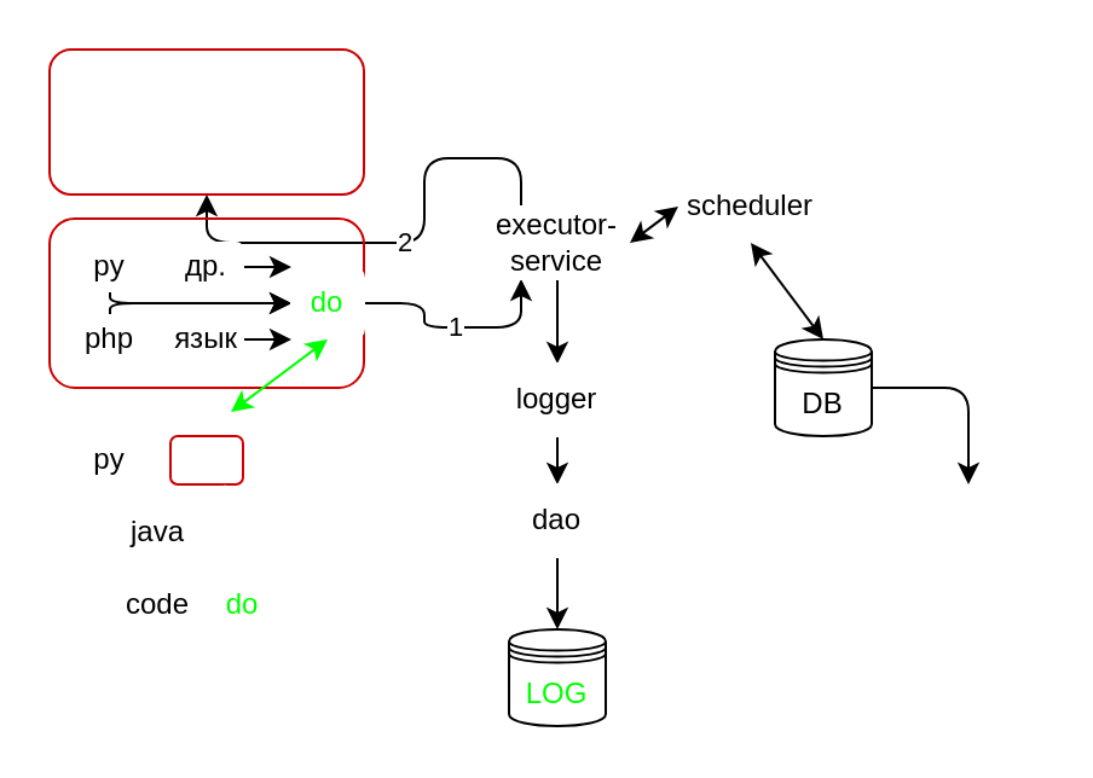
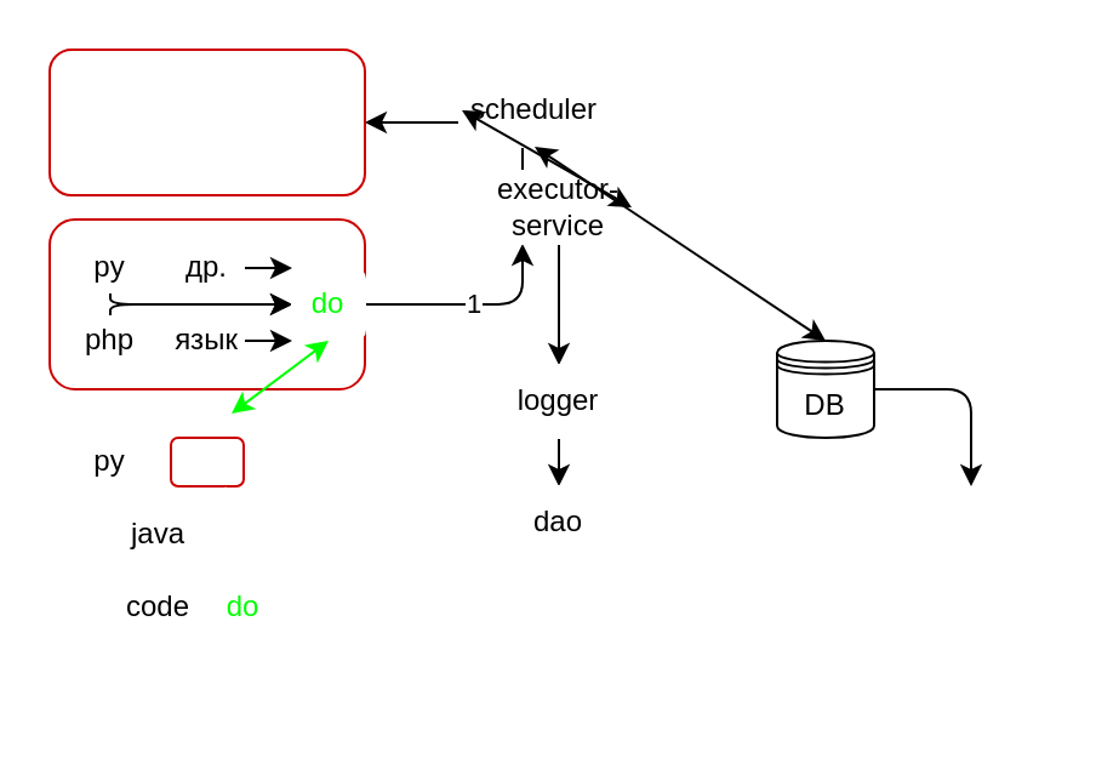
  <mxCell id="0" />
  <mxCell id="1" parent="0" />
  <mxCell id="2" value="2" style="edgeStyle=orthogonalEdgeStyle;curved=0;rounded=1;sketch=0;orthogonalLoop=1;jettySize=auto;html=1;exitX=0.25;exitY=0;exitDx=0;exitDy=0;" parent="1" source="7" target="3" edge="1"><mxGeometry relative="1" as="geometry" /></mxCell>
  <mxCell id="3" value="" style="rounded=1;whiteSpace=wrap;html=1;shadow=0;sketch=0;gradientColor=none;strokeColor=#CC0000;fillColor=none;" parent="1" vertex="1"><mxGeometry x="20" y="20" width="130" height="60" as="geometry" /></mxCell>
  <mxCell id="4" value="1" style="edgeStyle=orthogonalEdgeStyle;curved=0;rounded=1;sketch=0;orthogonalLoop=1;jettySize=auto;html=1;entryX=0.25;entryY=1;entryDx=0;entryDy=0;" parent="1" source="5" target="7" edge="1"><mxGeometry relative="1" as="geometry" /></mxCell>
  <mxCell id="5" value="" style="rounded=1;whiteSpace=wrap;html=1;shadow=0;sketch=0;gradientColor=none;strokeColor=#CC0000;fillColor=none;" parent="1" vertex="1"><mxGeometry x="20" y="90" width="130" height="70" as="geometry" /></mxCell>
  <mxCell id="6" style="edgeStyle=orthogonalEdgeStyle;curved=0;rounded=1;sketch=0;orthogonalLoop=1;jettySize=auto;html=1;exitX=0.5;exitY=1;exitDx=0;exitDy=0;entryX=0.5;entryY=0;entryDx=0;entryDy=0;" parent="1" source="7" target="9" edge="1"><mxGeometry relative="1" as="geometry" /></mxCell>
- <mxCell id="7" value="executor-&lt;br&gt;service" style="rounded=1;whiteSpace=wrap;html=1;shadow=0;sketch=0;gradientColor=none;strokeColor=#FFFFFF;" parent="1" vertex="1"><mxGeometry x="200" y="85" width="60" height="30" as="geometry" /></mxCell>
+ <mxCell id="7" value="executor-&lt;br&gt;service" style="rounded=1;whiteSpace=wrap;html=1;shadow=0;sketch=0;gradientColor=none;strokeColor=#FFFFFF;" parent="1" vertex="1"><mxGeometry x="200" y="70" width="60" height="30" as="geometry" /></mxCell>
  <mxCell id="8" style="edgeStyle=orthogonalEdgeStyle;curved=0;rounded=1;sketch=0;orthogonalLoop=1;jettySize=auto;html=1;" parent="1" source="9" target="13" edge="1"><mxGeometry relative="1" as="geometry" /></mxCell>
  <mxCell id="9" value="logger" style="rounded=1;whiteSpace=wrap;html=1;shadow=0;sketch=0;gradientColor=none;strokeColor=#FFFFFF;" parent="1" vertex="1"><mxGeometry x="200" y="150" width="60" height="30" as="geometry" /></mxCell>
- <mxCell id="10" value="scheduler" style="rounded=1;whiteSpace=wrap;html=1;shadow=0;sketch=0;gradientColor=none;strokeColor=#FFFFFF;" parent="1" vertex="1"><mxGeometry x="280" y="70" width="60" height="30" as="geometry" /></mxCell>
+ <mxCell id="10" value="scheduler" style="rounded=1;whiteSpace=wrap;html=1;shadow=0;sketch=0;gradientColor=none;strokeColor=#FFFFFF;" parent="1" vertex="1"><mxGeometry x="190" y="30" width="60" height="30" as="geometry" /></mxCell>
  <mxCell id="11" value="" style="rounded=1;whiteSpace=wrap;html=1;shadow=0;sketch=0;gradientColor=none;strokeColor=#FFFFFF;" parent="1" vertex="1"><mxGeometry x="370" y="200" width="60" height="30" as="geometry" /></mxCell>
- <mxCell id="12" style="edgeStyle=orthogonalEdgeStyle;curved=0;rounded=1;sketch=0;orthogonalLoop=1;jettySize=auto;html=1;entryX=0.5;entryY=0;entryDx=0;entryDy=0;" parent="1" source="13" target="17" edge="1"><mxGeometry relative="1" as="geometry" /></mxCell>
  <mxCell id="13" value="dao" style="rounded=1;whiteSpace=wrap;html=1;shadow=0;sketch=0;gradientColor=none;strokeColor=#FFFFFF;" parent="1" vertex="1"><mxGeometry x="200" y="200" width="60" height="30" as="geometry" /></mxCell>
  <mxCell id="14" style="edgeStyle=orthogonalEdgeStyle;curved=0;rounded=1;sketch=0;orthogonalLoop=1;jettySize=auto;html=1;entryX=0.5;entryY=0;entryDx=0;entryDy=0;" parent="1" source="15" target="11" edge="1"><mxGeometry relative="1" as="geometry" /></mxCell>
  <mxCell id="15" value="DB" style="shape=datastore;whiteSpace=wrap;html=1;" parent="1" vertex="1"><mxGeometry x="320" y="140" width="40" height="40" as="geometry" /></mxCell>
  <mxCell id="16" value="" style="endArrow=classic;startArrow=classic;html=1;entryX=0.5;entryY=1;entryDx=0;entryDy=0;exitX=0.5;exitY=0;exitDx=0;exitDy=0;" parent="1" source="15" target="10" edge="1"><mxGeometry width="50" height="50" relative="1" as="geometry"><mxPoint x="300" y="150" as="sourcePoint" /><mxPoint x="350" y="100" as="targetPoint" /></mxGeometry></mxCell>
- <mxCell id="17" value="&lt;font color=&quot;#00ff00&quot;&gt;LOG&lt;/font&gt;" style="shape=datastore;whiteSpace=wrap;html=1;" parent="1" vertex="1"><mxGeometry x="210" y="260" width="40" height="40" as="geometry" /></mxCell>
  <mxCell id="18" value="" style="endArrow=classic;startArrow=classic;html=1;entryX=0;entryY=0.5;entryDx=0;entryDy=0;exitX=1;exitY=0.5;exitDx=0;exitDy=0;" parent="1" source="7" target="10" edge="1"><mxGeometry width="50" height="50" relative="1" as="geometry"><mxPoint x="250" y="130" as="sourcePoint" /><mxPoint x="300" y="80" as="targetPoint" /></mxGeometry></mxCell>
  <mxCell id="19" style="edgeStyle=orthogonalEdgeStyle;curved=0;rounded=1;sketch=0;orthogonalLoop=1;jettySize=auto;html=1;entryX=0;entryY=0.5;entryDx=0;entryDy=0;" parent="1" source="20" target="27" edge="1"><mxGeometry relative="1" as="geometry"><Array as="points"><mxPoint x="45" y="125" /></Array></mxGeometry></mxCell>
  <mxCell id="20" value="py" style="rounded=1;whiteSpace=wrap;html=1;shadow=0;sketch=0;strokeColor=#FFFFFF;fillColor=none;gradientColor=none;" parent="1" vertex="1"><mxGeometry y="100" width="30" height="20" as="geometry" x="30" /></mxCell>
  <mxCell id="21" style="edgeStyle=orthogonalEdgeStyle;curved=0;rounded=1;sketch=0;orthogonalLoop=1;jettySize=auto;html=1;entryX=0;entryY=1;entryDx=0;entryDy=0;" parent="1" source="22" target="27" edge="1"><mxGeometry relative="1" as="geometry" /></mxCell>
  <mxCell id="22" value="язык" style="rounded=1;whiteSpace=wrap;html=1;shadow=0;sketch=0;strokeColor=#FFFFFF;fillColor=none;gradientColor=none;" parent="1" vertex="1"><mxGeometry x="70" y="130" width="30" height="20" as="geometry" /></mxCell>
  <mxCell id="23" style="edgeStyle=orthogonalEdgeStyle;curved=0;rounded=1;sketch=0;orthogonalLoop=1;jettySize=auto;html=1;entryX=0;entryY=0.5;entryDx=0;entryDy=0;" parent="1" source="24" target="27" edge="1"><mxGeometry relative="1" as="geometry"><Array as="points"><mxPoint x="45" y="125" /></Array></mxGeometry></mxCell>
  <mxCell id="24" value="php" style="rounded=1;whiteSpace=wrap;html=1;shadow=0;sketch=0;strokeColor=#FFFFFF;fillColor=none;gradientColor=none;" parent="1" vertex="1"><mxGeometry y="130" width="30" height="20" as="geometry" x="30" /></mxCell>
  <mxCell id="25" style="edgeStyle=orthogonalEdgeStyle;curved=0;rounded=1;sketch=0;orthogonalLoop=1;jettySize=auto;html=1;entryX=0;entryY=0;entryDx=0;entryDy=0;" parent="1" source="26" target="27" edge="1"><mxGeometry relative="1" as="geometry" /></mxCell>
  <mxCell id="26" value="др." style="rounded=1;whiteSpace=wrap;html=1;shadow=0;sketch=0;strokeColor=#FFFFFF;fillColor=none;gradientColor=none;" parent="1" vertex="1"><mxGeometry x="70" y="100" width="30" height="20" as="geometry" /></mxCell>
  <mxCell id="27" value="&lt;font color=&quot;#00ff00&quot;&gt;do&lt;/font&gt;" style="rounded=1;whiteSpace=wrap;html=1;shadow=0;sketch=0;strokeColor=#FFFFFF;fillColor=none;gradientColor=none;" parent="1" vertex="1"><mxGeometry x="120" y="110" width="30" height="30" as="geometry" /></mxCell>
  <mxCell id="28" value="" style="rounded=1;whiteSpace=wrap;html=1;shadow=0;sketch=0;strokeColor=#FFFFFF;fillColor=none;gradientColor=none;align=right;" parent="1" vertex="1"><mxGeometry x="20" y="170" width="100" height="100" as="geometry" /></mxCell>
  <mxCell id="29" value="" style="endArrow=classic;startArrow=classic;html=1;entryX=0.75;entryY=0;entryDx=0;entryDy=0;exitX=0.5;exitY=1;exitDx=0;exitDy=0;shadow=0;gradientColor=#97d077;fillColor=#d5e8d4;strokeColor=#00FF00;" parent="1" source="27" target="28" edge="1"><mxGeometry width="50" height="50" relative="1" as="geometry"><mxPoint x="10" y="230" as="sourcePoint" /><mxPoint x="60" y="180" as="targetPoint" /></mxGeometry></mxCell>
  <mxCell id="30" value="py" style="rounded=1;whiteSpace=wrap;html=1;shadow=0;sketch=0;strokeColor=#FFFFFF;fillColor=none;gradientColor=none;" parent="1" vertex="1"><mxGeometry y="180" width="30" height="20" as="geometry" x="30" /></mxCell>
  <mxCell id="31" value="" style="rounded=1;whiteSpace=wrap;html=1;shadow=0;sketch=0;fillColor=none;gradientColor=none;strokeColor=#CC0000;" parent="1" vertex="1"><mxGeometry x="70" y="180" width="30" height="20" as="geometry" /></mxCell>
  <mxCell id="32" value="java" style="rounded=1;whiteSpace=wrap;html=1;shadow=0;sketch=0;strokeColor=#FFFFFF;fillColor=none;gradientColor=none;" parent="1" vertex="1"><mxGeometry x="50" y="210" width="30" height="20" as="geometry" /></mxCell>
  <mxCell id="33" style="edgeStyle=orthogonalEdgeStyle;curved=0;rounded=1;sketch=0;orthogonalLoop=1;jettySize=auto;html=1;entryX=0.5;entryY=1;entryDx=0;entryDy=0;shadow=0;strokeColor=#FFFFFF;" parent="1" source="34" target="32" edge="1"><mxGeometry relative="1" as="geometry" /></mxCell>
  <mxCell id="34" value="code" style="whiteSpace=wrap;html=1;shadow=0;sketch=0;strokeColor=#FFFFFF;fillColor=none;gradientColor=none;rounded=0;" parent="1" vertex="1"><mxGeometry x="50" y="240" width="30" height="20" as="geometry" /></mxCell>
  <mxCell id="35" value="" style="endArrow=classic;html=1;shadow=0;exitX=1;exitY=0.5;exitDx=0;exitDy=0;strokeColor=#FFFFFF;" parent="1" source="32" edge="1"><mxGeometry width="50" height="50" relative="1" as="geometry"><mxPoint x="120" y="220" as="sourcePoint" /><mxPoint x="170" y="220" as="targetPoint" /></mxGeometry></mxCell>
  <mxCell id="36" value="do" style="text;html=1;strokeColor=none;fillColor=none;align=center;verticalAlign=middle;whiteSpace=wrap;rounded=0;shadow=0;sketch=0;fontColor=#00FF00;" parent="1" vertex="1"><mxGeometry x="80" y="240" width="40" height="20" as="geometry" /></mxCell>
  <mxCell id="37" value="" style="endArrow=classic;startArrow=classic;html=1;shadow=0;fontColor=#00FF00;strokeColor=#FFFFFF;entryX=0.75;entryY=1;entryDx=0;entryDy=0;" parent="1" target="31" edge="1"><mxGeometry width="50" height="50" relative="1" as="geometry"><mxPoint x="80" y="220" as="sourcePoint" /><mxPoint x="180" y="160" as="targetPoint" /><Array as="points"><mxPoint x="93" y="220" /></Array></mxGeometry></mxCell>
  <mxCell id="38" value="" style="endArrow=classic;startArrow=classic;html=1;shadow=0;fontColor=#00FF00;strokeColor=#FFFFFF;entryX=0.25;entryY=1;entryDx=0;entryDy=0;exitX=0;exitY=0.5;exitDx=0;exitDy=0;" parent="1" source="32" target="30" edge="1"><mxGeometry width="50" height="50" relative="1" as="geometry"><mxPoint x="80" y="180" as="sourcePoint" /><mxPoint x="130" y="130" as="targetPoint" /><Array as="points"><mxPoint x="38" y="220" /></Array></mxGeometry></mxCell>
  <mxCell id="39" style="edgeStyle=orthogonalEdgeStyle;curved=0;rounded=1;sketch=0;orthogonalLoop=1;jettySize=auto;html=1;exitX=1;exitY=0.5;exitDx=0;exitDy=0;entryX=0;entryY=0.5;entryDx=0;entryDy=0;shadow=0;fontColor=#00FF00;strokeColor=#FFFFFF;" parent="1" source="40" target="42" edge="1"><mxGeometry relative="1" as="geometry" /></mxCell>
  <mxCell id="40" value="" style="rounded=1;whiteSpace=wrap;html=1;shadow=0;sketch=0;fontColor=#00FF00;fillColor=none;gradientColor=none;align=right;strokeColor=#FFFFFF;" parent="1" vertex="1"><mxGeometry y="40" width="70" height="30" as="geometry" x="30" /></mxCell>
  <mxCell id="41" value="&lt;font color=&quot;#ffffff&quot;&gt;Linux&lt;/font&gt;" style="text;html=1;strokeColor=none;fillColor=none;align=center;verticalAlign=middle;whiteSpace=wrap;rounded=0;shadow=0;sketch=0;fontColor=#00FF00;" parent="1" vertex="1"><mxGeometry y="20" width="30" height="20" as="geometry" x="30" /></mxCell>
  <mxCell id="42" value="&lt;font color=&quot;#ffffff&quot; style=&quot;font-size: 7px&quot;&gt;bash.db&lt;/font&gt;" style="rounded=1;whiteSpace=wrap;html=1;shadow=0;sketch=0;fontColor=#00FF00;fillColor=none;gradientColor=none;align=right;strokeColor=#FFFFFF;" parent="1" vertex="1"><mxGeometry x="110" y="40" width="30" height="30" as="geometry" /></mxCell>
  <mxCell id="43" value="&lt;font color=&quot;#ffffff&quot; style=&quot;font-size: 6px&quot;&gt;bash&lt;/font&gt;" style="text;html=1;strokeColor=none;fillColor=none;align=center;verticalAlign=middle;whiteSpace=wrap;rounded=0;shadow=0;sketch=0;fontColor=#00FF00;" parent="1" vertex="1"><mxGeometry x="20" y="30" width="40" height="20" as="geometry" /></mxCell>
  <mxCell id="44" style="edgeStyle=orthogonalEdgeStyle;curved=0;rounded=1;sketch=0;orthogonalLoop=1;jettySize=auto;html=1;entryX=0;entryY=0.5;entryDx=0;entryDy=0;shadow=0;fontColor=#00FF00;strokeColor=#FFFFFF;" parent="1" source="45" target="47" edge="1"><mxGeometry relative="1" as="geometry" /></mxCell>
  <mxCell id="45" value="&lt;div style=&quot;text-align: justify&quot;&gt;&lt;br&gt;&lt;/div&gt;" style="rounded=1;whiteSpace=wrap;html=1;shadow=0;sketch=0;fontColor=#00FF00;strokeColor=#FFFFFF;fillColor=none;gradientColor=none;align=center;" parent="1" vertex="1"><mxGeometry y="50" width="20" height="10" as="geometry" x="30" /></mxCell>
  <mxCell id="46" value="&lt;font color=&quot;#ffffff&quot; style=&quot;font-size: 5px&quot;&gt;.bash&lt;/font&gt;" style="text;html=1;strokeColor=none;fillColor=none;align=center;verticalAlign=middle;whiteSpace=wrap;rounded=0;shadow=0;sketch=0;fontColor=#00FF00;strokeWidth=3;" parent="1" vertex="1"><mxGeometry x="35" y="45" width="10" height="15" as="geometry" /></mxCell>
  <mxCell id="47" value="" style="rounded=1;whiteSpace=wrap;html=1;shadow=0;sketch=0;fontColor=#00FF00;strokeColor=#FFFFFF;fillColor=none;gradientColor=none;align=right;" parent="1" vertex="1"><mxGeometry x="60" y="50" width="25" height="10" as="geometry" /></mxCell>
  <mxCell id="48" value="&lt;font color=&quot;#ffffff&quot; style=&quot;font-size: 5px&quot;&gt;ftos&lt;/font&gt;" style="text;html=1;strokeColor=none;fillColor=none;align=center;verticalAlign=middle;whiteSpace=wrap;rounded=0;shadow=0;sketch=0;fontColor=#00FF00;" parent="1" vertex="1"><mxGeometry x="52.5" y="42.5" width="40" height="20" as="geometry" /></mxCell>
  <mxCell id="49" value="" style="endArrow=classic;html=1;shadow=0;fontColor=#00FF00;strokeColor=#FFFFFF;exitX=1;exitY=0.5;exitDx=0;exitDy=0;" parent="1" source="47" edge="1"><mxGeometry width="50" height="50" relative="1" as="geometry"><mxPoint x="60" y="80" as="sourcePoint" /><mxPoint x="90" y="55" as="targetPoint" /></mxGeometry></mxCell>
